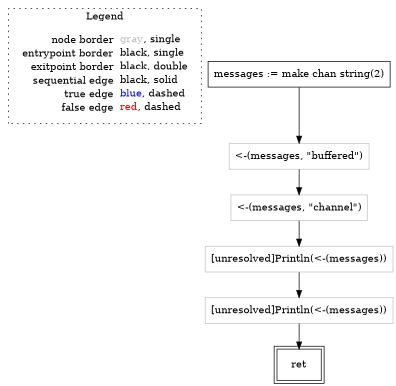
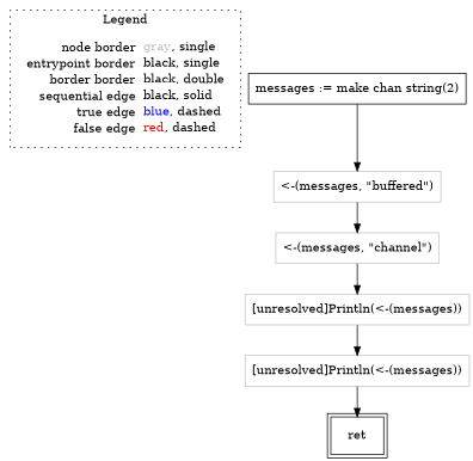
  digraph {
    node [shape=rect color=gray]
    edge [color=black]
-   n1 [label=<<table border="0" cellpadding="2" cellspacing="0" cellborder="0"><tr><td align="right">node border&nbsp;</td><td align="left"><font color="gray">gray</font>, single</td></tr><tr><td align="right">entrypoint border&nbsp;</td><td align="left"><font color="black">black</font>, single</td></tr><tr><td align="right">exitpoint border&nbsp;</td><td align="left"><font color="black">black</font>, double</td></tr><tr><td align="right">sequential edge&nbsp;</td><td align="left"><font color="black">black</font>, solid</td></tr><tr><td align="right">true edge&nbsp;</td><td align="left"><font color="blue">blue</font>, dashed</td></tr><tr><td align="right">false edge&nbsp;</td><td align="left"><font color="red">red</font>, dashed</td></tr></table>> shape=plaintext color=""]
+   n1 [label=<<table border="0" cellpadding="2" cellspacing="0" cellborder="0"><tr><td align="right">node border&nbsp;</td><td align="left"><font color="gray">gray</font>, single</td></tr><tr><td align="right">entrypoint border&nbsp;</td><td align="left"><font color="black">black</font>, single</td></tr><tr><td align="right">border border&nbsp;</td><td align="left"><font color="black">black</font>, double</td></tr><tr><td align="right">sequential edge&nbsp;</td><td align="left"><font color="black">black</font>, solid</td></tr><tr><td align="right">true edge&nbsp;</td><td align="left"><font color="blue">blue</font>, dashed</td></tr><tr><td align="right">false edge&nbsp;</td><td align="left"><font color="red">red</font>, dashed</td></tr></table>> shape=plaintext color=""]
    n2 [color=black label=<messages := make chan string(2)>]
    n3 [label=<&lt;-(messages, &quot;buffered&quot;)>]
    n4 [label=<&lt;-(messages, &quot;channel&quot;)>]
    n5 [label=<[unresolved]Println(&lt;-(messages))>]
    n6 [label=<[unresolved]Println(&lt;-(messages))>]
    n7 [color=black label=<ret> peripheries=2]
    subgraph cluster_1 {
      label=Legend
      style=dotted
      n1
    }
    n2 -> n3
    n3 -> n4
    n4 -> n5
    n5 -> n6
    n6 -> n7
  }
